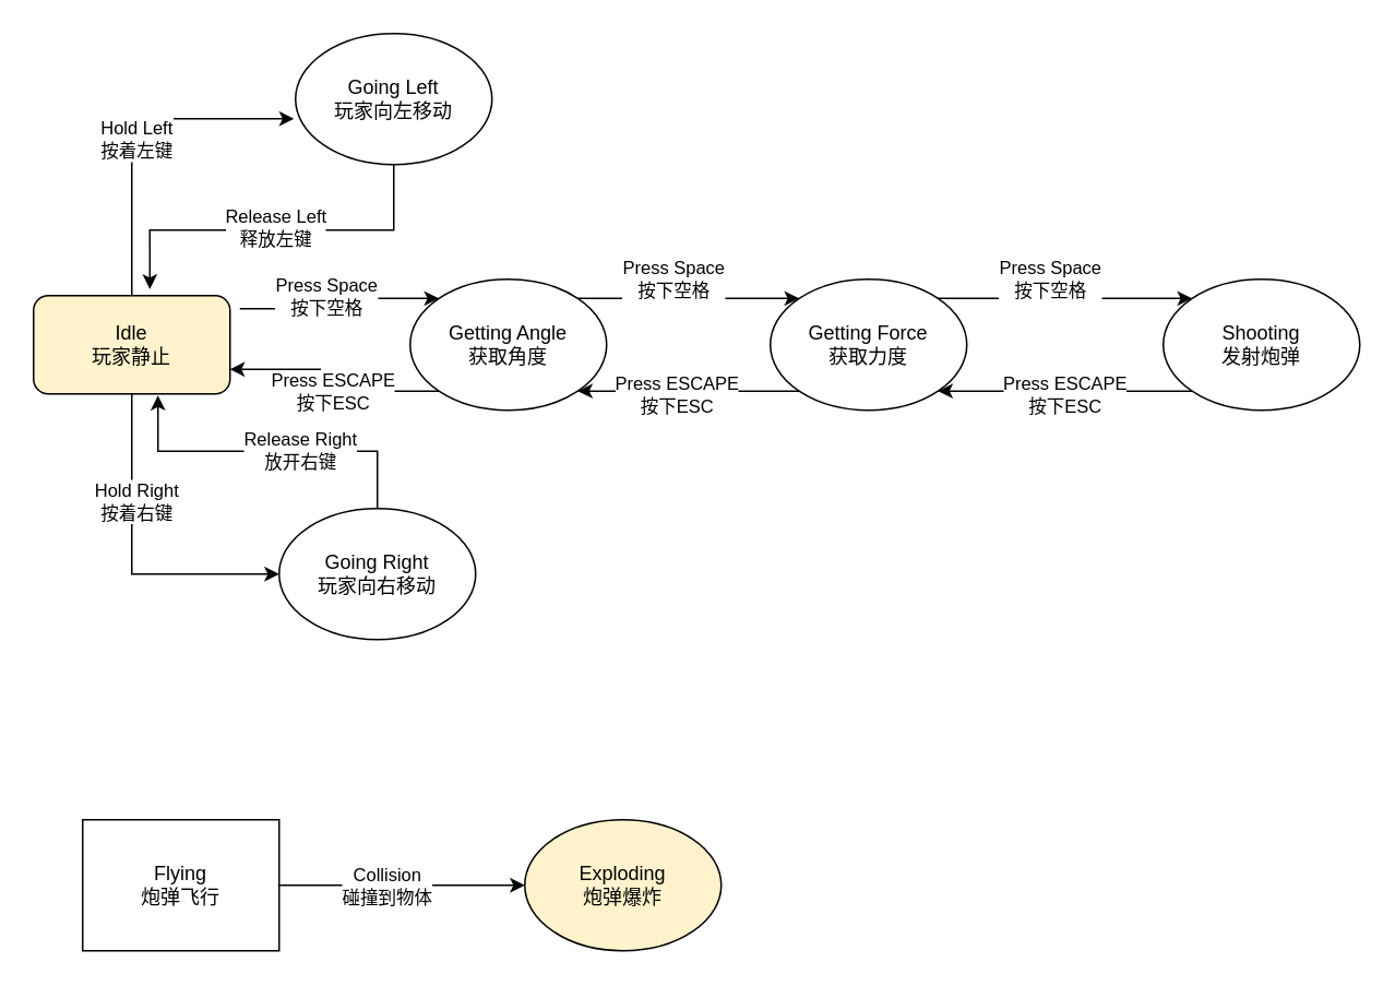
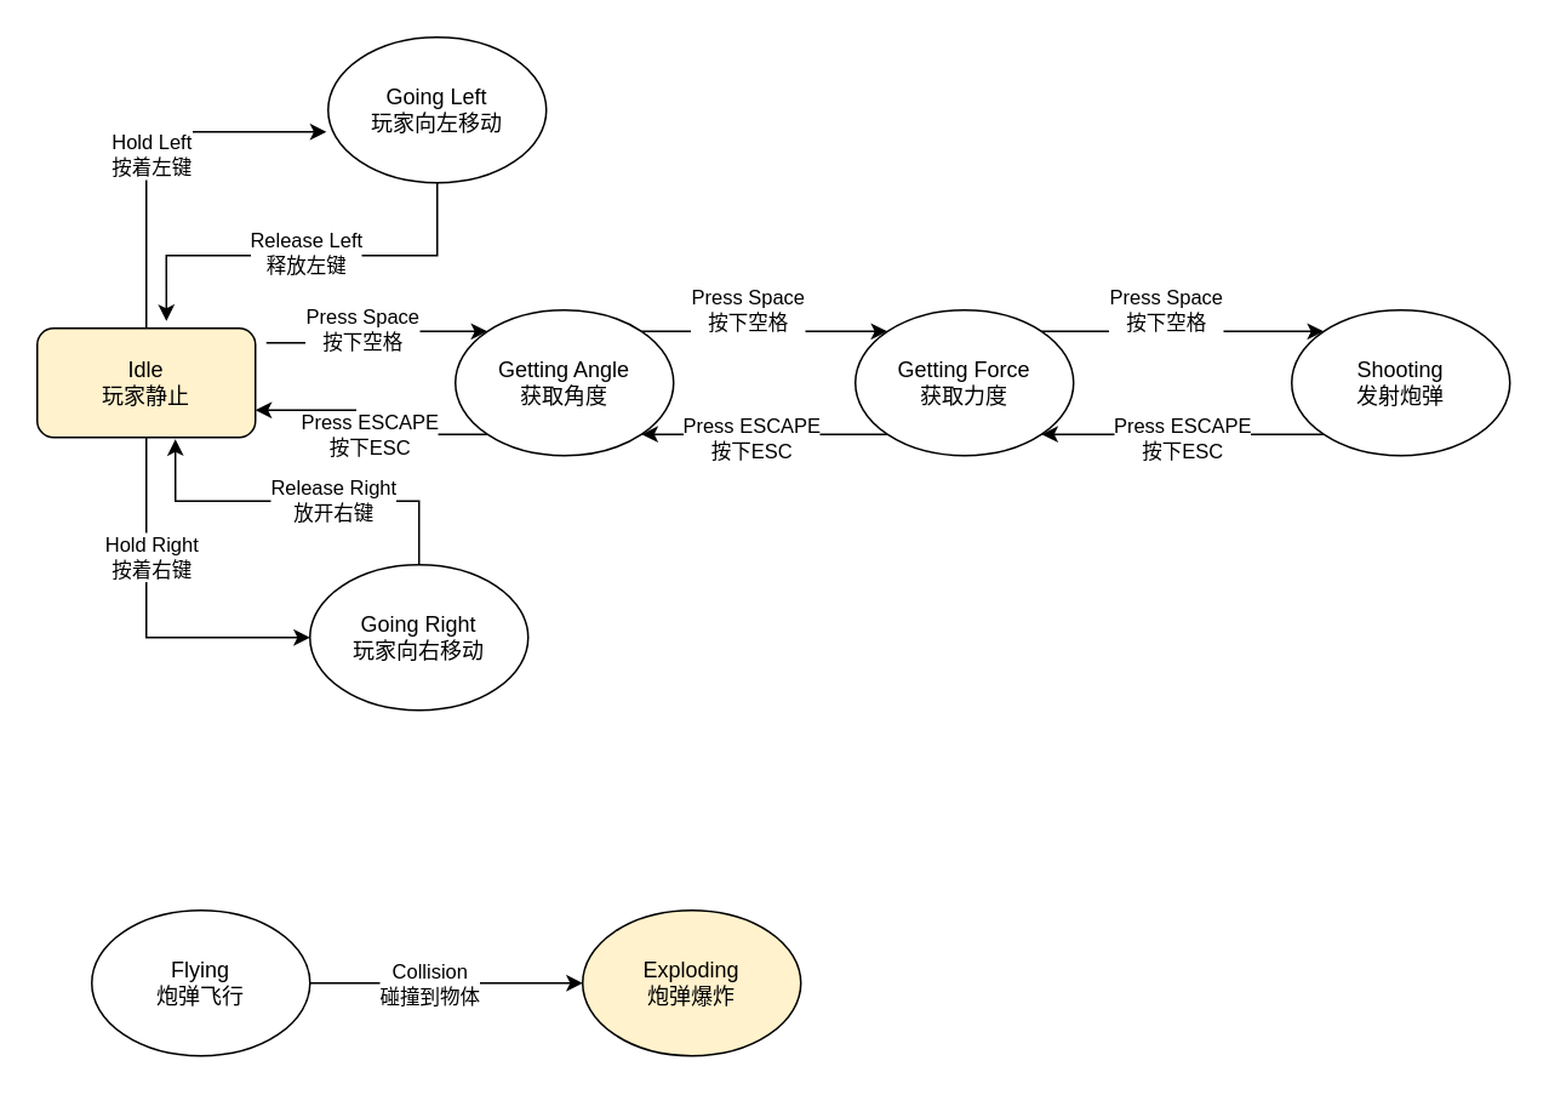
  <mxCell id="0" />
  <mxCell id="1" parent="0" />
  <mxCell id="2" style="edgeStyle=orthogonalEdgeStyle;rounded=0;orthogonalLoop=1;jettySize=auto;html=1;exitX=0.5;exitY=1;exitDx=0;exitDy=0;entryX=0;entryY=0.5;entryDx=0;entryDy=0;" parent="1" source="6" target="8" edge="1"><mxGeometry relative="1" as="geometry" /></mxCell>
  <mxCell id="3" value="Hold Right&lt;div&gt;按着右键&lt;/div&gt;" style="edgeLabel;html=1;align=center;verticalAlign=middle;resizable=0;points=[];" parent="2" vertex="1" connectable="0"><mxGeometry x="-0.35" y="2" relative="1" as="geometry"><mxPoint as="offset" /></mxGeometry></mxCell>
  <mxCell id="4" style="edgeStyle=orthogonalEdgeStyle;rounded=0;orthogonalLoop=1;jettySize=auto;html=1;exitX=1.05;exitY=0.133;exitDx=0;exitDy=0;entryX=0;entryY=0;entryDx=0;entryDy=0;exitPerimeter=0;" parent="1" source="6" target="13" edge="1"><mxGeometry relative="1" as="geometry" /></mxCell>
  <mxCell id="5" value="Press Space&lt;div&gt;按下空格&lt;/div&gt;" style="edgeLabel;html=1;align=center;verticalAlign=middle;resizable=0;points=[];" parent="4" vertex="1" connectable="0"><mxGeometry x="-0.075" y="1" relative="1" as="geometry"><mxPoint as="offset" /></mxGeometry></mxCell>
  <mxCell id="6" value="Idle&lt;div&gt;玩家静止&lt;/div&gt;" style="rounded=1;whiteSpace=wrap;html=1;fillColor=#fff2cc;" parent="1" vertex="1"><mxGeometry x="20" y="180" width="120" height="60" as="geometry" /></mxCell>
  <mxCell id="7" value="Going Left&lt;div&gt;玩家向左移动&lt;/div&gt;" style="ellipse;whiteSpace=wrap;html=1;" parent="1" vertex="1"><mxGeometry x="180" y="20" width="120" height="80" as="geometry" /></mxCell>
  <mxCell id="8" value="Going Right&lt;div&gt;玩家向右移动&lt;/div&gt;" style="ellipse;whiteSpace=wrap;html=1;" parent="1" vertex="1"><mxGeometry x="170" y="310" width="120" height="80" as="geometry" /></mxCell>
  <mxCell id="9" style="edgeStyle=orthogonalEdgeStyle;rounded=0;orthogonalLoop=1;jettySize=auto;html=1;exitX=1;exitY=0;exitDx=0;exitDy=0;entryX=0;entryY=0;entryDx=0;entryDy=0;" parent="1" source="13" target="18" edge="1"><mxGeometry relative="1" as="geometry" /></mxCell>
  <mxCell id="10" value="Press Space&lt;div&gt;按下空格&lt;/div&gt;" style="edgeLabel;html=1;align=center;verticalAlign=middle;resizable=0;points=[];" parent="9" vertex="1" connectable="0"><mxGeometry x="-0.143" y="-3" relative="1" as="geometry"><mxPoint y="-15" as="offset" /></mxGeometry></mxCell>
  <mxCell id="11" style="edgeStyle=orthogonalEdgeStyle;rounded=0;orthogonalLoop=1;jettySize=auto;html=1;exitX=0;exitY=1;exitDx=0;exitDy=0;entryX=1;entryY=0.75;entryDx=0;entryDy=0;" edge="1" parent="1" source="13" target="6"><mxGeometry relative="1" as="geometry" /></mxCell>
  <mxCell id="12" value="Press ESCAPE&lt;br&gt;按下ESC" style="edgeLabel;html=1;align=center;verticalAlign=middle;resizable=0;points=[];" vertex="1" connectable="0" parent="11"><mxGeometry x="-0.083" relative="1" as="geometry"><mxPoint as="offset" /></mxGeometry></mxCell>
  <mxCell id="13" value="Getting Angle&lt;div&gt;获取角度&lt;/div&gt;" style="ellipse;whiteSpace=wrap;html=1;" parent="1" vertex="1"><mxGeometry x="250" y="170" width="120" height="80" as="geometry" /></mxCell>
  <mxCell id="14" style="edgeStyle=orthogonalEdgeStyle;rounded=0;orthogonalLoop=1;jettySize=auto;html=1;exitX=1;exitY=0;exitDx=0;exitDy=0;entryX=0;entryY=0;entryDx=0;entryDy=0;" parent="1" source="18" target="21" edge="1"><mxGeometry relative="1" as="geometry" /></mxCell>
  <mxCell id="15" value="Press Space&lt;div&gt;按下空格&lt;/div&gt;" style="edgeLabel;html=1;align=center;verticalAlign=middle;resizable=0;points=[];" parent="14" vertex="1" connectable="0"><mxGeometry x="-0.26" y="-2" relative="1" as="geometry"><mxPoint x="11" y="-14" as="offset" /></mxGeometry></mxCell>
  <mxCell id="16" style="edgeStyle=orthogonalEdgeStyle;rounded=0;orthogonalLoop=1;jettySize=auto;html=1;exitX=0;exitY=1;exitDx=0;exitDy=0;entryX=1;entryY=1;entryDx=0;entryDy=0;" edge="1" parent="1" source="18" target="13"><mxGeometry relative="1" as="geometry" /></mxCell>
  <mxCell id="17" value="Press ESCAPE&lt;br&gt;按下ESC" style="edgeLabel;html=1;align=center;verticalAlign=middle;resizable=0;points=[];" vertex="1" connectable="0" parent="16"><mxGeometry x="0.104" y="2" relative="1" as="geometry"><mxPoint as="offset" /></mxGeometry></mxCell>
  <mxCell id="18" value="Getting Force&lt;div&gt;获取力度&lt;/div&gt;" style="ellipse;whiteSpace=wrap;html=1;" parent="1" vertex="1"><mxGeometry x="470" y="170" width="120" height="80" as="geometry" /></mxCell>
  <mxCell id="19" style="edgeStyle=orthogonalEdgeStyle;rounded=0;orthogonalLoop=1;jettySize=auto;html=1;exitX=0;exitY=1;exitDx=0;exitDy=0;entryX=1;entryY=1;entryDx=0;entryDy=0;" edge="1" parent="1" source="21" target="18"><mxGeometry relative="1" as="geometry" /></mxCell>
  <mxCell id="20" value="Press ESCAPE&lt;br&gt;按下ESC" style="edgeLabel;html=1;align=center;verticalAlign=middle;resizable=0;points=[];" vertex="1" connectable="0" parent="19"><mxGeometry x="0.271" y="1" relative="1" as="geometry"><mxPoint x="21" y="1" as="offset" /></mxGeometry></mxCell>
  <mxCell id="21" value="Shooting&lt;div&gt;发射炮弹&lt;/div&gt;" style="ellipse;whiteSpace=wrap;html=1;" parent="1" vertex="1"><mxGeometry x="710" y="170" width="120" height="80" as="geometry" /></mxCell>
  <mxCell id="22" style="edgeStyle=orthogonalEdgeStyle;rounded=0;orthogonalLoop=1;jettySize=auto;html=1;exitX=0.5;exitY=0;exitDx=0;exitDy=0;entryX=-0.008;entryY=0.65;entryDx=0;entryDy=0;entryPerimeter=0;" parent="1" source="6" target="7" edge="1"><mxGeometry relative="1" as="geometry" /></mxCell>
  <mxCell id="23" value="Hold Left&lt;div&gt;按着左键&lt;/div&gt;" style="edgeLabel;html=1;align=center;verticalAlign=middle;resizable=0;points=[];" parent="22" vertex="1" connectable="0"><mxGeometry x="-0.073" y="-2" relative="1" as="geometry"><mxPoint as="offset" /></mxGeometry></mxCell>
  <mxCell id="24" style="edgeStyle=orthogonalEdgeStyle;rounded=0;orthogonalLoop=1;jettySize=auto;html=1;exitX=0.5;exitY=1;exitDx=0;exitDy=0;entryX=0.592;entryY=-0.067;entryDx=0;entryDy=0;entryPerimeter=0;" parent="1" source="7" target="6" edge="1"><mxGeometry relative="1" as="geometry" /></mxCell>
  <mxCell id="25" value="Release Left&lt;div&gt;释放左键&lt;/div&gt;" style="edgeLabel;html=1;align=center;verticalAlign=middle;resizable=0;points=[];" parent="24" vertex="1" connectable="0"><mxGeometry x="0.004" y="-2" relative="1" as="geometry"><mxPoint as="offset" /></mxGeometry></mxCell>
  <mxCell id="26" style="edgeStyle=orthogonalEdgeStyle;rounded=0;orthogonalLoop=1;jettySize=auto;html=1;exitX=0.5;exitY=0;exitDx=0;exitDy=0;entryX=0.633;entryY=1.017;entryDx=0;entryDy=0;entryPerimeter=0;" parent="1" source="8" target="6" edge="1"><mxGeometry relative="1" as="geometry" /></mxCell>
  <mxCell id="27" value="Release Right&lt;div&gt;放开右键&lt;/div&gt;" style="edgeLabel;html=1;align=center;verticalAlign=middle;resizable=0;points=[];" parent="26" vertex="1" connectable="0"><mxGeometry x="-0.182" y="-1" relative="1" as="geometry"><mxPoint as="offset" /></mxGeometry></mxCell>
  <mxCell id="28" style="edgeStyle=orthogonalEdgeStyle;rounded=0;orthogonalLoop=1;jettySize=auto;html=1;exitX=1;exitY=0.5;exitDx=0;exitDy=0;entryX=0;entryY=0.5;entryDx=0;entryDy=0;" parent="1" source="30" target="31" edge="1"><mxGeometry relative="1" as="geometry" /></mxCell>
  <mxCell id="29" value="Collision&lt;br&gt;碰撞到物体" style="edgeLabel;html=1;align=center;verticalAlign=middle;resizable=0;points=[];" parent="28" vertex="1" connectable="0"><mxGeometry x="-0.133" relative="1" as="geometry"><mxPoint as="offset" /></mxGeometry></mxCell>
- <mxCell id="30" value="&lt;div&gt;Flying&lt;/div&gt;炮弹飞行" style="whiteSpace=wrap;html=1;rounded=0;" parent="1" vertex="1"><mxGeometry x="50" y="500" width="120" height="80" as="geometry" /></mxCell>
+ <mxCell id="30" value="&lt;div&gt;Flying&lt;/div&gt;炮弹飞行" style="ellipse;whiteSpace=wrap;html=1;" parent="1" vertex="1"><mxGeometry x="50" y="500" width="120" height="80" as="geometry" /></mxCell>
  <mxCell id="31" value="Exploding&lt;div&gt;炮弹爆炸&lt;/div&gt;" style="ellipse;whiteSpace=wrap;html=1;fillColor=#fff2cc;" parent="1" vertex="1"><mxGeometry x="320" y="500" width="120" height="80" as="geometry" /></mxCell>
